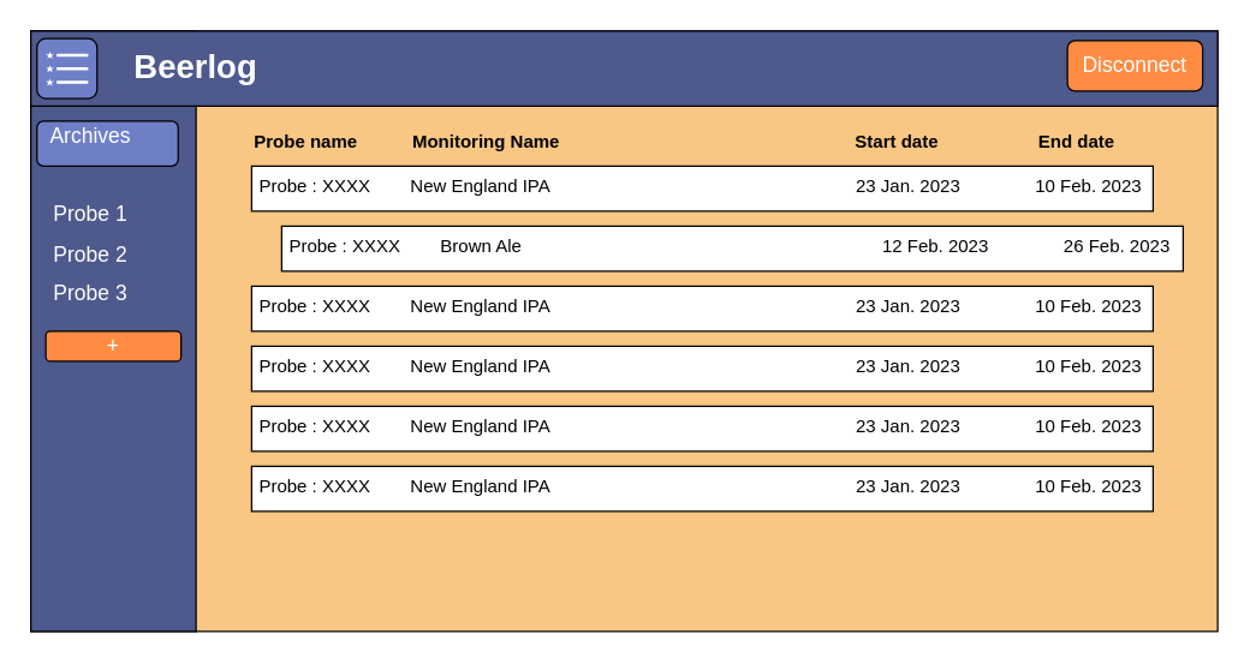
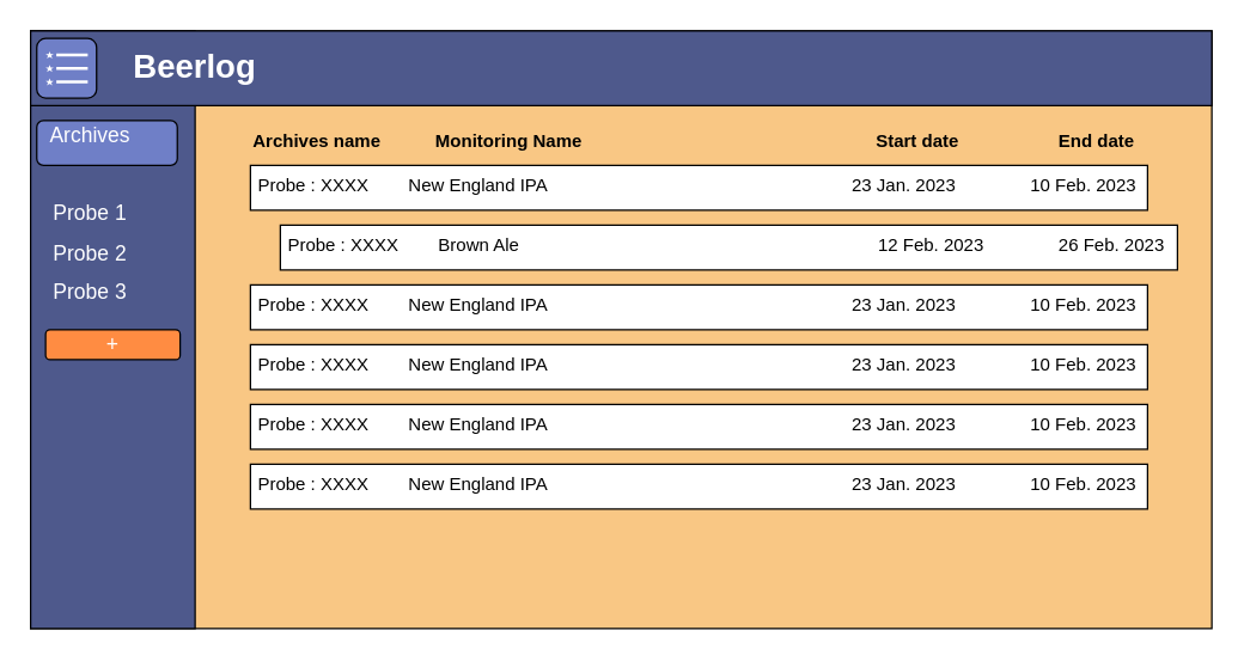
  <mxCell id="0" />
  <mxCell id="1" parent="0" />
  <mxCell id="2" value="" style="rounded=0;whiteSpace=wrap;html=1;fillColor=#F9C784;" vertex="1" parent="1"><mxGeometry x="20" y="20" width="790" height="400" as="geometry" /></mxCell>
  <mxCell id="3" value="" style="rounded=0;whiteSpace=wrap;html=1;strokeColor=#000000;fontSize=22;fontColor=#FFFFFF;fillColor=#4e598c;gradientColor=none;" vertex="1" parent="1"><mxGeometry x="20" y="20" width="110" height="400" as="geometry" /></mxCell>
  <mxCell id="4" value="" style="rounded=0;whiteSpace=wrap;html=1;fillColor=#4E598C;" vertex="1" parent="1"><mxGeometry x="20" y="20" width="790" height="50" as="geometry" /></mxCell>
  <mxCell id="5" value="" style="rounded=1;whiteSpace=wrap;html=1;strokeColor=#000000;fillColor=#6F7FC7;" vertex="1" parent="1"><mxGeometry x="24.1" y="80" width="94" height="30" as="geometry" /></mxCell>
  <mxCell id="6" value="Beerlog" style="text;html=1;strokeColor=none;fillColor=none;align=center;verticalAlign=middle;whiteSpace=wrap;rounded=0;fontColor=#FFFFFF;fontSize=22;fontStyle=1" vertex="1" parent="1"><mxGeometry x="100" y="30" width="60" height="30" as="geometry" /></mxCell>
  <mxCell id="7" value="&lt;span style=&quot;font-size: 14px;&quot;&gt;Archives&lt;br&gt;&lt;br&gt;Probe 1&lt;br&gt;Probe 2&lt;br&gt;Probe 3&lt;br&gt;&lt;/span&gt;" style="text;html=1;strokeColor=none;fillColor=none;align=center;verticalAlign=middle;whiteSpace=wrap;rounded=0;fontSize=22;fontColor=#FFFFFF;" vertex="1" parent="1"><mxGeometry x="30" y="125" width="60" height="30" as="geometry" /></mxCell>
  <mxCell id="8" value="+" style="rounded=1;whiteSpace=wrap;html=1;strokeColor=#000000;fontSize=14;fontColor=#FFFFFF;fillColor=#FF8C42;gradientColor=none;" vertex="1" parent="1"><mxGeometry x="30" y="220" width="90" height="20" as="geometry" /></mxCell>
  <mxCell id="9" value="" style="rounded=1;whiteSpace=wrap;html=1;strokeColor=#000000;fillColor=#6F7FC7;" vertex="1" parent="1"><mxGeometry x="24.1" y="25" width="40" height="40" as="geometry" /></mxCell>
  <mxCell id="10" value="" style="html=1;verticalLabelPosition=bottom;align=center;labelBackgroundColor=#ffffff;verticalAlign=top;strokeWidth=2;strokeColor=#FFFFFF;shadow=0;dashed=0;shape=mxgraph.ios7.icons.most_viewed;pointerEvents=1" vertex="1" parent="1"><mxGeometry x="30" y="33.6" width="28.2" height="22.8" as="geometry" /></mxCell>
- <mxCell id="11" value="Disconnect" style="rounded=1;whiteSpace=wrap;html=1;strokeColor=#000000;fontSize=14;fontColor=#FFFFFF;fillColor=#FF8C42;gradientColor=none;" vertex="1" parent="1"><mxGeometry x="710" y="26.4" width="90" height="33.6" as="geometry" /></mxCell>
  <mxCell id="12" value="&amp;nbsp;Probe : XXXX&amp;nbsp; &amp;nbsp; &amp;nbsp; &amp;nbsp; New England IPA&amp;nbsp; &amp;nbsp; &amp;nbsp; &amp;nbsp; &amp;nbsp; &amp;nbsp; &amp;nbsp; &amp;nbsp; &amp;nbsp; &amp;nbsp; &amp;nbsp; &amp;nbsp; &amp;nbsp; &amp;nbsp; &amp;nbsp; &amp;nbsp; &amp;nbsp; &amp;nbsp; &amp;nbsp; &amp;nbsp; &amp;nbsp; &amp;nbsp; &amp;nbsp; &amp;nbsp; &amp;nbsp; &amp;nbsp; &amp;nbsp; &amp;nbsp; &amp;nbsp; &amp;nbsp; &amp;nbsp;23 Jan. 2023&amp;nbsp; &amp;nbsp; &amp;nbsp; &amp;nbsp; &amp;nbsp; &amp;nbsp; &amp;nbsp; &amp;nbsp;10 Feb. 2023" style="rounded=0;whiteSpace=wrap;html=1;align=left;verticalAlign=top;" vertex="1" parent="1"><mxGeometry x="167" y="110" width="600" height="30" as="geometry" /></mxCell>
- <mxCell id="13" value="Probe name&amp;nbsp; &amp;nbsp; &amp;nbsp; &amp;nbsp; &amp;nbsp; &amp;nbsp;Monitoring Name&amp;nbsp; &amp;nbsp; &amp;nbsp; &amp;nbsp; &amp;nbsp; &amp;nbsp; &amp;nbsp; &amp;nbsp; &amp;nbsp; &amp;nbsp; &amp;nbsp; &amp;nbsp; &amp;nbsp; &amp;nbsp; &amp;nbsp; &amp;nbsp; &amp;nbsp; &amp;nbsp; &amp;nbsp; &amp;nbsp; &amp;nbsp; &amp;nbsp; &amp;nbsp; &amp;nbsp; &amp;nbsp; &amp;nbsp; &amp;nbsp; &amp;nbsp; &amp;nbsp; &amp;nbsp;Start date&amp;nbsp; &amp;nbsp; &amp;nbsp; &amp;nbsp; &amp;nbsp; &amp;nbsp; &amp;nbsp; &amp;nbsp; &amp;nbsp; &amp;nbsp; End date" style="text;html=1;strokeColor=none;fillColor=none;align=left;verticalAlign=top;whiteSpace=wrap;rounded=0;fontStyle=1" vertex="1" parent="1"><mxGeometry x="167" y="80" width="603" height="30" as="geometry" /></mxCell>
+ <mxCell id="13" value="Archives name&amp;nbsp; &amp;nbsp; &amp;nbsp; &amp;nbsp; &amp;nbsp; &amp;nbsp;Monitoring Name&amp;nbsp; &amp;nbsp; &amp;nbsp; &amp;nbsp; &amp;nbsp; &amp;nbsp; &amp;nbsp; &amp;nbsp; &amp;nbsp; &amp;nbsp; &amp;nbsp; &amp;nbsp; &amp;nbsp; &amp;nbsp; &amp;nbsp; &amp;nbsp; &amp;nbsp; &amp;nbsp; &amp;nbsp; &amp;nbsp; &amp;nbsp; &amp;nbsp; &amp;nbsp; &amp;nbsp; &amp;nbsp; &amp;nbsp; &amp;nbsp; &amp;nbsp; &amp;nbsp; &amp;nbsp;Start date&amp;nbsp; &amp;nbsp; &amp;nbsp; &amp;nbsp; &amp;nbsp; &amp;nbsp; &amp;nbsp; &amp;nbsp; &amp;nbsp; &amp;nbsp; End date" style="text;html=1;strokeColor=none;fillColor=none;align=left;verticalAlign=top;whiteSpace=wrap;rounded=0;fontStyle=1" vertex="1" parent="1"><mxGeometry x="167" y="80" width="603" height="30" as="geometry" /></mxCell>
  <mxCell id="14" value="&amp;nbsp;Probe : XXXX&amp;nbsp; &amp;nbsp; &amp;nbsp; &amp;nbsp; Brown Ale&amp;nbsp; &amp;nbsp; &amp;nbsp; &amp;nbsp; &amp;nbsp; &amp;nbsp; &amp;nbsp; &amp;nbsp; &amp;nbsp; &amp;nbsp; &amp;nbsp; &amp;nbsp; &amp;nbsp; &amp;nbsp; &amp;nbsp; &amp;nbsp; &amp;nbsp; &amp;nbsp; &amp;nbsp; &amp;nbsp; &amp;nbsp; &amp;nbsp; &amp;nbsp; &amp;nbsp; &amp;nbsp; &amp;nbsp; &amp;nbsp; &amp;nbsp; &amp;nbsp; &amp;nbsp; &amp;nbsp; &amp;nbsp; &amp;nbsp; &amp;nbsp; &amp;nbsp; &amp;nbsp; 12 Feb. 2023&amp;nbsp; &amp;nbsp; &amp;nbsp; &amp;nbsp; &amp;nbsp; &amp;nbsp; &amp;nbsp; &amp;nbsp;26 Feb. 2023" style="rounded=0;whiteSpace=wrap;html=1;align=left;verticalAlign=top;" vertex="1" parent="1"><mxGeometry x="187" y="150" width="600" height="30" as="geometry" /></mxCell>
  <mxCell id="15" value="&amp;nbsp;Probe : XXXX&amp;nbsp; &amp;nbsp; &amp;nbsp; &amp;nbsp; New England IPA&amp;nbsp; &amp;nbsp; &amp;nbsp; &amp;nbsp; &amp;nbsp; &amp;nbsp; &amp;nbsp; &amp;nbsp; &amp;nbsp; &amp;nbsp; &amp;nbsp; &amp;nbsp; &amp;nbsp; &amp;nbsp; &amp;nbsp; &amp;nbsp; &amp;nbsp; &amp;nbsp; &amp;nbsp; &amp;nbsp; &amp;nbsp; &amp;nbsp; &amp;nbsp; &amp;nbsp; &amp;nbsp; &amp;nbsp; &amp;nbsp; &amp;nbsp; &amp;nbsp; &amp;nbsp; &amp;nbsp;23 Jan. 2023&amp;nbsp; &amp;nbsp; &amp;nbsp; &amp;nbsp; &amp;nbsp; &amp;nbsp; &amp;nbsp; &amp;nbsp;10 Feb. 2023" style="rounded=0;whiteSpace=wrap;html=1;align=left;verticalAlign=top;" vertex="1" parent="1"><mxGeometry x="167" y="190" width="600" height="30" as="geometry" /></mxCell>
  <mxCell id="16" value="&amp;nbsp;Probe : XXXX&amp;nbsp; &amp;nbsp; &amp;nbsp; &amp;nbsp; New England IPA&amp;nbsp; &amp;nbsp; &amp;nbsp; &amp;nbsp; &amp;nbsp; &amp;nbsp; &amp;nbsp; &amp;nbsp; &amp;nbsp; &amp;nbsp; &amp;nbsp; &amp;nbsp; &amp;nbsp; &amp;nbsp; &amp;nbsp; &amp;nbsp; &amp;nbsp; &amp;nbsp; &amp;nbsp; &amp;nbsp; &amp;nbsp; &amp;nbsp; &amp;nbsp; &amp;nbsp; &amp;nbsp; &amp;nbsp; &amp;nbsp; &amp;nbsp; &amp;nbsp; &amp;nbsp; &amp;nbsp;23 Jan. 2023&amp;nbsp; &amp;nbsp; &amp;nbsp; &amp;nbsp; &amp;nbsp; &amp;nbsp; &amp;nbsp; &amp;nbsp;10 Feb. 2023" style="rounded=0;whiteSpace=wrap;html=1;align=left;verticalAlign=top;" vertex="1" parent="1"><mxGeometry x="167" y="230" width="600" height="30" as="geometry" /></mxCell>
  <mxCell id="17" value="&amp;nbsp;Probe : XXXX&amp;nbsp; &amp;nbsp; &amp;nbsp; &amp;nbsp; New England IPA&amp;nbsp; &amp;nbsp; &amp;nbsp; &amp;nbsp; &amp;nbsp; &amp;nbsp; &amp;nbsp; &amp;nbsp; &amp;nbsp; &amp;nbsp; &amp;nbsp; &amp;nbsp; &amp;nbsp; &amp;nbsp; &amp;nbsp; &amp;nbsp; &amp;nbsp; &amp;nbsp; &amp;nbsp; &amp;nbsp; &amp;nbsp; &amp;nbsp; &amp;nbsp; &amp;nbsp; &amp;nbsp; &amp;nbsp; &amp;nbsp; &amp;nbsp; &amp;nbsp; &amp;nbsp; &amp;nbsp;23 Jan. 2023&amp;nbsp; &amp;nbsp; &amp;nbsp; &amp;nbsp; &amp;nbsp; &amp;nbsp; &amp;nbsp; &amp;nbsp;10 Feb. 2023" style="rounded=0;whiteSpace=wrap;html=1;align=left;verticalAlign=top;" vertex="1" parent="1"><mxGeometry x="167" y="270" width="600" height="30" as="geometry" /></mxCell>
  <mxCell id="18" value="&amp;nbsp;Probe : XXXX&amp;nbsp; &amp;nbsp; &amp;nbsp; &amp;nbsp; New England IPA&amp;nbsp; &amp;nbsp; &amp;nbsp; &amp;nbsp; &amp;nbsp; &amp;nbsp; &amp;nbsp; &amp;nbsp; &amp;nbsp; &amp;nbsp; &amp;nbsp; &amp;nbsp; &amp;nbsp; &amp;nbsp; &amp;nbsp; &amp;nbsp; &amp;nbsp; &amp;nbsp; &amp;nbsp; &amp;nbsp; &amp;nbsp; &amp;nbsp; &amp;nbsp; &amp;nbsp; &amp;nbsp; &amp;nbsp; &amp;nbsp; &amp;nbsp; &amp;nbsp; &amp;nbsp; &amp;nbsp;23 Jan. 2023&amp;nbsp; &amp;nbsp; &amp;nbsp; &amp;nbsp; &amp;nbsp; &amp;nbsp; &amp;nbsp; &amp;nbsp;10 Feb. 2023" style="rounded=0;whiteSpace=wrap;html=1;align=left;verticalAlign=top;" vertex="1" parent="1"><mxGeometry x="167" y="310" width="600" height="30" as="geometry" /></mxCell>
